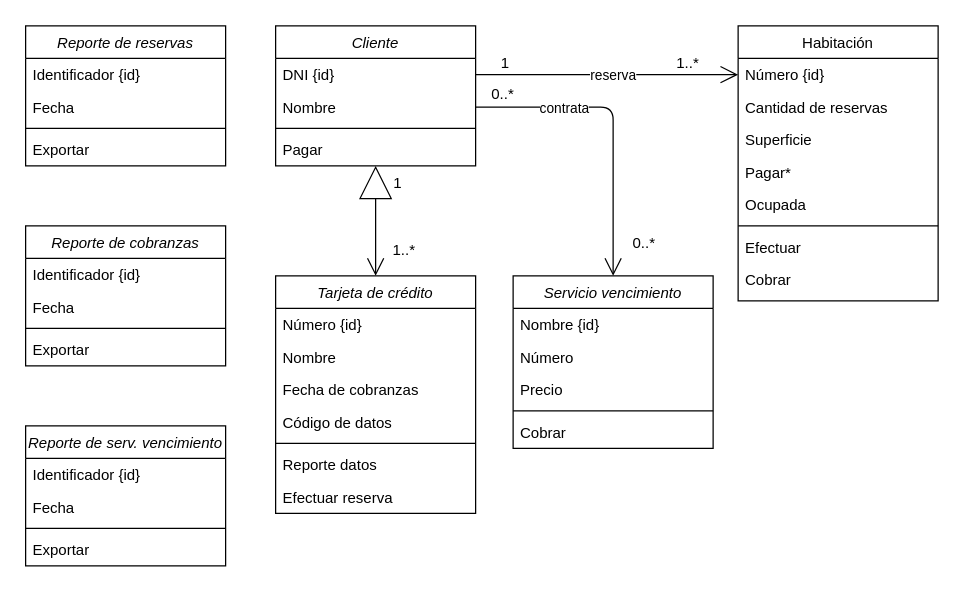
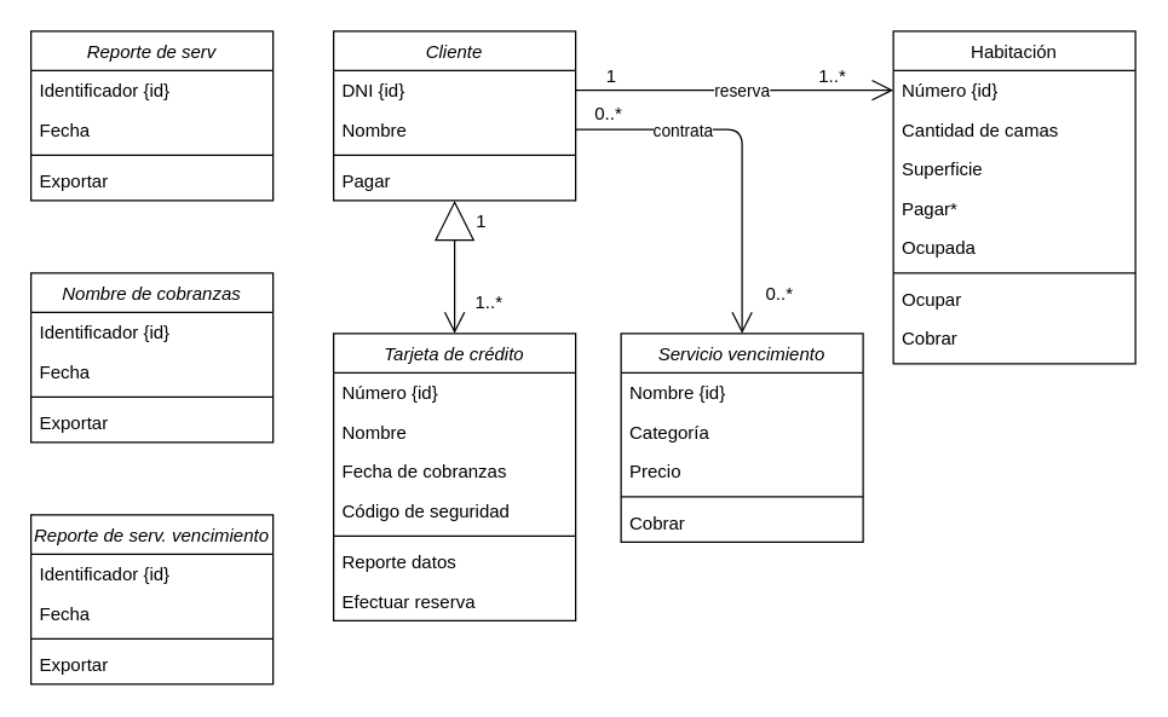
  <mxCell id="0" />
  <mxCell id="1" parent="0" />
- <mxCell id="2" value="Reporte de reservas" style="swimlane;fontStyle=2;align=center;verticalAlign=top;childLayout=stackLayout;horizontal=1;startSize=26;horizontalStack=0;resizeParent=1;resizeLast=0;collapsible=1;marginBottom=0;rounded=0;shadow=0;strokeWidth=1;" vertex="1" parent="1"><mxGeometry x="20" y="20" width="160" height="112" as="geometry"><mxRectangle x="230" y="140" width="160" height="26" as="alternateBounds" /></mxGeometry></mxCell>
+ <mxCell id="2" value="Reporte de serv" style="swimlane;fontStyle=2;align=center;verticalAlign=top;childLayout=stackLayout;horizontal=1;startSize=26;horizontalStack=0;resizeParent=1;resizeLast=0;collapsible=1;marginBottom=0;rounded=0;shadow=0;strokeWidth=1;" vertex="1" parent="1"><mxGeometry x="20" y="20" width="160" height="112" as="geometry"><mxRectangle x="230" y="140" width="160" height="26" as="alternateBounds" /></mxGeometry></mxCell>
  <mxCell id="3" value="Identificador {id}" style="text;align=left;verticalAlign=top;spacingLeft=4;spacingRight=4;overflow=hidden;rotatable=0;points=[[0,0.5],[1,0.5]];portConstraint=eastwest;rounded=0;shadow=0;html=0;" vertex="1" parent="2"><mxGeometry y="26" width="160" height="26" as="geometry" /></mxCell>
  <mxCell id="4" value="Fecha" style="text;align=left;verticalAlign=top;spacingLeft=4;spacingRight=4;overflow=hidden;rotatable=0;points=[[0,0.5],[1,0.5]];portConstraint=eastwest;" vertex="1" parent="2"><mxGeometry y="52" width="160" height="26" as="geometry" /></mxCell>
  <mxCell id="5" value="" style="line;html=1;strokeWidth=1;align=left;verticalAlign=middle;spacingTop=-1;spacingLeft=3;spacingRight=3;rotatable=0;labelPosition=right;points=[];portConstraint=eastwest;" vertex="1" parent="2"><mxGeometry y="78" width="160" height="8" as="geometry" /></mxCell>
  <mxCell id="6" value="Exportar" style="text;align=left;verticalAlign=top;spacingLeft=4;spacingRight=4;overflow=hidden;rotatable=0;points=[[0,0.5],[1,0.5]];portConstraint=eastwest;" vertex="1" parent="2"><mxGeometry y="86" width="160" height="26" as="geometry" /></mxCell>
- <mxCell id="7" value="Reporte de cobranzas" style="swimlane;fontStyle=2;align=center;verticalAlign=top;childLayout=stackLayout;horizontal=1;startSize=26;horizontalStack=0;resizeParent=1;resizeLast=0;collapsible=1;marginBottom=0;rounded=0;shadow=0;strokeWidth=1;" vertex="1" parent="1"><mxGeometry x="20" y="180" width="160" height="112" as="geometry"><mxRectangle x="230" y="140" width="160" height="26" as="alternateBounds" /></mxGeometry></mxCell>
+ <mxCell id="7" value="Nombre de cobranzas" style="swimlane;fontStyle=2;align=center;verticalAlign=top;childLayout=stackLayout;horizontal=1;startSize=26;horizontalStack=0;resizeParent=1;resizeLast=0;collapsible=1;marginBottom=0;rounded=0;shadow=0;strokeWidth=1;" vertex="1" parent="1"><mxGeometry x="20" y="180" width="160" height="112" as="geometry"><mxRectangle x="230" y="140" width="160" height="26" as="alternateBounds" /></mxGeometry></mxCell>
  <mxCell id="8" value="Identificador {id}" style="text;align=left;verticalAlign=top;spacingLeft=4;spacingRight=4;overflow=hidden;rotatable=0;points=[[0,0.5],[1,0.5]];portConstraint=eastwest;rounded=0;shadow=0;html=0;" vertex="1" parent="7"><mxGeometry y="26" width="160" height="26" as="geometry" /></mxCell>
  <mxCell id="9" value="Fecha" style="text;align=left;verticalAlign=top;spacingLeft=4;spacingRight=4;overflow=hidden;rotatable=0;points=[[0,0.5],[1,0.5]];portConstraint=eastwest;" vertex="1" parent="7"><mxGeometry y="52" width="160" height="26" as="geometry" /></mxCell>
  <mxCell id="10" value="" style="line;html=1;strokeWidth=1;align=left;verticalAlign=middle;spacingTop=-1;spacingLeft=3;spacingRight=3;rotatable=0;labelPosition=right;points=[];portConstraint=eastwest;" vertex="1" parent="7"><mxGeometry y="78" width="160" height="8" as="geometry" /></mxCell>
  <mxCell id="11" value="Exportar" style="text;align=left;verticalAlign=top;spacingLeft=4;spacingRight=4;overflow=hidden;rotatable=0;points=[[0,0.5],[1,0.5]];portConstraint=eastwest;" vertex="1" parent="7"><mxGeometry y="86" width="160" height="26" as="geometry" /></mxCell>
  <mxCell id="12" value="Reporte de serv. vencimiento" style="swimlane;fontStyle=2;align=center;verticalAlign=top;childLayout=stackLayout;horizontal=1;startSize=26;horizontalStack=0;resizeParent=1;resizeLast=0;collapsible=1;marginBottom=0;rounded=0;shadow=0;strokeWidth=1;" vertex="1" parent="1"><mxGeometry x="20" y="340" width="160" height="112" as="geometry"><mxRectangle x="230" y="140" width="160" height="26" as="alternateBounds" /></mxGeometry></mxCell>
  <mxCell id="13" value="Identificador {id}" style="text;align=left;verticalAlign=top;spacingLeft=4;spacingRight=4;overflow=hidden;rotatable=0;points=[[0,0.5],[1,0.5]];portConstraint=eastwest;rounded=0;shadow=0;html=0;" vertex="1" parent="12"><mxGeometry y="26" width="160" height="26" as="geometry" /></mxCell>
  <mxCell id="14" value="Fecha" style="text;align=left;verticalAlign=top;spacingLeft=4;spacingRight=4;overflow=hidden;rotatable=0;points=[[0,0.5],[1,0.5]];portConstraint=eastwest;" vertex="1" parent="12"><mxGeometry y="52" width="160" height="26" as="geometry" /></mxCell>
  <mxCell id="15" value="" style="line;html=1;strokeWidth=1;align=left;verticalAlign=middle;spacingTop=-1;spacingLeft=3;spacingRight=3;rotatable=0;labelPosition=right;points=[];portConstraint=eastwest;" vertex="1" parent="12"><mxGeometry y="78" width="160" height="8" as="geometry" /></mxCell>
  <mxCell id="16" value="Exportar" style="text;align=left;verticalAlign=top;spacingLeft=4;spacingRight=4;overflow=hidden;rotatable=0;points=[[0,0.5],[1,0.5]];portConstraint=eastwest;" vertex="1" parent="12"><mxGeometry y="86" width="160" height="26" as="geometry" /></mxCell>
  <mxCell id="17" value="Tarjeta de crédito" style="swimlane;fontStyle=2;align=center;verticalAlign=top;childLayout=stackLayout;horizontal=1;startSize=26;horizontalStack=0;resizeParent=1;resizeLast=0;collapsible=1;marginBottom=0;rounded=0;shadow=0;strokeWidth=1;" vertex="1" parent="1"><mxGeometry x="220" y="220" width="160" height="190" as="geometry"><mxRectangle x="230" y="140" width="160" height="26" as="alternateBounds" /></mxGeometry></mxCell>
  <mxCell id="18" value="Número {id}" style="text;align=left;verticalAlign=top;spacingLeft=4;spacingRight=4;overflow=hidden;rotatable=0;points=[[0,0.5],[1,0.5]];portConstraint=eastwest;rounded=0;shadow=0;html=0;" vertex="1" parent="17"><mxGeometry y="26" width="160" height="26" as="geometry" /></mxCell>
  <mxCell id="19" value="Nombre" style="text;align=left;verticalAlign=top;spacingLeft=4;spacingRight=4;overflow=hidden;rotatable=0;points=[[0,0.5],[1,0.5]];portConstraint=eastwest;" vertex="1" parent="17"><mxGeometry y="52" width="160" height="26" as="geometry" /></mxCell>
  <mxCell id="20" value="Fecha de cobranzas" style="text;align=left;verticalAlign=top;spacingLeft=4;spacingRight=4;overflow=hidden;rotatable=0;points=[[0,0.5],[1,0.5]];portConstraint=eastwest;rounded=0;shadow=0;html=0;" vertex="1" parent="17"><mxGeometry y="78" width="160" height="26" as="geometry" /></mxCell>
- <mxCell id="21" value="Código de datos" style="text;align=left;verticalAlign=top;spacingLeft=4;spacingRight=4;overflow=hidden;rotatable=0;points=[[0,0.5],[1,0.5]];portConstraint=eastwest;rounded=0;shadow=0;html=0;" vertex="1" parent="17"><mxGeometry y="104" width="160" height="26" as="geometry" /></mxCell>
+ <mxCell id="21" value="Código de seguridad" style="text;align=left;verticalAlign=top;spacingLeft=4;spacingRight=4;overflow=hidden;rotatable=0;points=[[0,0.5],[1,0.5]];portConstraint=eastwest;rounded=0;shadow=0;html=0;" vertex="1" parent="17"><mxGeometry y="104" width="160" height="26" as="geometry" /></mxCell>
  <mxCell id="22" value="" style="line;html=1;strokeWidth=1;align=left;verticalAlign=middle;spacingTop=-1;spacingLeft=3;spacingRight=3;rotatable=0;labelPosition=right;points=[];portConstraint=eastwest;" vertex="1" parent="17"><mxGeometry y="130" width="160" height="8" as="geometry" /></mxCell>
  <mxCell id="23" value="Reporte datos" style="text;align=left;verticalAlign=top;spacingLeft=4;spacingRight=4;overflow=hidden;rotatable=0;points=[[0,0.5],[1,0.5]];portConstraint=eastwest;" vertex="1" parent="17"><mxGeometry y="138" width="160" height="26" as="geometry" /></mxCell>
  <mxCell id="24" value="Efectuar reserva" style="text;align=left;verticalAlign=top;spacingLeft=4;spacingRight=4;overflow=hidden;rotatable=0;points=[[0,0.5],[1,0.5]];portConstraint=eastwest;" vertex="1" parent="17"><mxGeometry y="164" width="160" height="26" as="geometry" /></mxCell>
  <mxCell id="25" value="Servicio vencimiento" style="swimlane;fontStyle=2;align=center;verticalAlign=top;childLayout=stackLayout;horizontal=1;startSize=26;horizontalStack=0;resizeParent=1;resizeLast=0;collapsible=1;marginBottom=0;rounded=0;shadow=0;strokeWidth=1;" vertex="1" parent="1"><mxGeometry x="410" y="220" width="160" height="138" as="geometry"><mxRectangle x="230" y="140" width="160" height="26" as="alternateBounds" /></mxGeometry></mxCell>
  <mxCell id="26" value="Nombre {id}" style="text;align=left;verticalAlign=top;spacingLeft=4;spacingRight=4;overflow=hidden;rotatable=0;points=[[0,0.5],[1,0.5]];portConstraint=eastwest;" vertex="1" parent="25"><mxGeometry y="26" width="160" height="26" as="geometry" /></mxCell>
- <mxCell id="27" value="Número" style="text;align=left;verticalAlign=top;spacingLeft=4;spacingRight=4;overflow=hidden;rotatable=0;points=[[0,0.5],[1,0.5]];portConstraint=eastwest;rounded=0;shadow=0;html=0;" vertex="1" parent="25"><mxGeometry y="52" width="160" height="26" as="geometry" /></mxCell>
+ <mxCell id="27" value="Categoría" style="text;align=left;verticalAlign=top;spacingLeft=4;spacingRight=4;overflow=hidden;rotatable=0;points=[[0,0.5],[1,0.5]];portConstraint=eastwest;rounded=0;shadow=0;html=0;" vertex="1" parent="25"><mxGeometry y="52" width="160" height="26" as="geometry" /></mxCell>
  <mxCell id="28" value="Precio" style="text;align=left;verticalAlign=top;spacingLeft=4;spacingRight=4;overflow=hidden;rotatable=0;points=[[0,0.5],[1,0.5]];portConstraint=eastwest;rounded=0;shadow=0;html=0;" vertex="1" parent="25"><mxGeometry y="78" width="160" height="26" as="geometry" /></mxCell>
  <mxCell id="29" value="" style="line;html=1;strokeWidth=1;align=left;verticalAlign=middle;spacingTop=-1;spacingLeft=3;spacingRight=3;rotatable=0;labelPosition=right;points=[];portConstraint=eastwest;" vertex="1" parent="25"><mxGeometry y="104" width="160" height="8" as="geometry" /></mxCell>
  <mxCell id="30" value="Cobrar" style="text;align=left;verticalAlign=top;spacingLeft=4;spacingRight=4;overflow=hidden;rotatable=0;points=[[0,0.5],[1,0.5]];portConstraint=eastwest;" vertex="1" parent="25"><mxGeometry y="112" width="160" height="26" as="geometry" /></mxCell>
  <mxCell id="31" value="Habitación" style="swimlane;fontStyle=0;align=center;verticalAlign=top;childLayout=stackLayout;horizontal=1;startSize=26;horizontalStack=0;resizeParent=1;resizeLast=0;collapsible=1;marginBottom=0;rounded=0;shadow=0;strokeWidth=1;" parent="1" vertex="1"><mxGeometry x="590" y="20" width="160" height="220" as="geometry"><mxRectangle x="550" y="140" width="160" height="26" as="alternateBounds" /></mxGeometry></mxCell>
  <mxCell id="32" value="Número {id}" style="text;align=left;verticalAlign=top;spacingLeft=4;spacingRight=4;overflow=hidden;rotatable=0;points=[[0,0.5],[1,0.5]];portConstraint=eastwest;" parent="31" vertex="1"><mxGeometry y="26" width="160" height="26" as="geometry" /></mxCell>
- <mxCell id="33" value="Cantidad de reservas" style="text;align=left;verticalAlign=top;spacingLeft=4;spacingRight=4;overflow=hidden;rotatable=0;points=[[0,0.5],[1,0.5]];portConstraint=eastwest;rounded=0;shadow=0;html=0;" parent="31" vertex="1"><mxGeometry y="52" width="160" height="26" as="geometry" /></mxCell>
+ <mxCell id="33" value="Cantidad de camas" style="text;align=left;verticalAlign=top;spacingLeft=4;spacingRight=4;overflow=hidden;rotatable=0;points=[[0,0.5],[1,0.5]];portConstraint=eastwest;rounded=0;shadow=0;html=0;" parent="31" vertex="1"><mxGeometry y="52" width="160" height="26" as="geometry" /></mxCell>
  <mxCell id="34" value="Superficie" style="text;align=left;verticalAlign=top;spacingLeft=4;spacingRight=4;overflow=hidden;rotatable=0;points=[[0,0.5],[1,0.5]];portConstraint=eastwest;rounded=0;shadow=0;html=0;" parent="31" vertex="1"><mxGeometry y="78" width="160" height="26" as="geometry" /></mxCell>
  <mxCell id="35" value="Pagar*" style="text;align=left;verticalAlign=top;spacingLeft=4;spacingRight=4;overflow=hidden;rotatable=0;points=[[0,0.5],[1,0.5]];portConstraint=eastwest;rounded=0;shadow=0;html=0;" vertex="1" parent="31"><mxGeometry y="104" width="160" height="26" as="geometry" /></mxCell>
  <mxCell id="36" value="Ocupada" style="text;align=left;verticalAlign=top;spacingLeft=4;spacingRight=4;overflow=hidden;rotatable=0;points=[[0,0.5],[1,0.5]];portConstraint=eastwest;rounded=0;shadow=0;html=0;" vertex="1" parent="31"><mxGeometry y="130" width="160" height="26" as="geometry" /></mxCell>
  <mxCell id="37" value="" style="line;html=1;strokeWidth=1;align=left;verticalAlign=middle;spacingTop=-1;spacingLeft=3;spacingRight=3;rotatable=0;labelPosition=right;points=[];portConstraint=eastwest;" parent="31" vertex="1"><mxGeometry y="156" width="160" height="8" as="geometry" /></mxCell>
- <mxCell id="38" value="Efectuar" style="text;align=left;verticalAlign=top;spacingLeft=4;spacingRight=4;overflow=hidden;rotatable=0;points=[[0,0.5],[1,0.5]];portConstraint=eastwest;" parent="31" vertex="1"><mxGeometry y="164" width="160" height="26" as="geometry" /></mxCell>
+ <mxCell id="38" value="Ocupar" style="text;align=left;verticalAlign=top;spacingLeft=4;spacingRight=4;overflow=hidden;rotatable=0;points=[[0,0.5],[1,0.5]];portConstraint=eastwest;" parent="31" vertex="1"><mxGeometry y="164" width="160" height="26" as="geometry" /></mxCell>
  <mxCell id="39" value="Cobrar" style="text;align=left;verticalAlign=top;spacingLeft=4;spacingRight=4;overflow=hidden;rotatable=0;points=[[0,0.5],[1,0.5]];portConstraint=eastwest;" vertex="1" parent="31"><mxGeometry y="190" width="160" height="26" as="geometry" /></mxCell>
  <mxCell id="40" value="Cliente" style="swimlane;fontStyle=2;align=center;verticalAlign=top;childLayout=stackLayout;horizontal=1;startSize=26;horizontalStack=0;resizeParent=1;resizeLast=0;collapsible=1;marginBottom=0;rounded=0;shadow=0;strokeWidth=1;" parent="1" vertex="1"><mxGeometry x="220" y="20" width="160" height="112" as="geometry"><mxRectangle x="230" y="140" width="160" height="26" as="alternateBounds" /></mxGeometry></mxCell>
  <mxCell id="41" value="DNI {id}" style="text;align=left;verticalAlign=top;spacingLeft=4;spacingRight=4;overflow=hidden;rotatable=0;points=[[0,0.5],[1,0.5]];portConstraint=eastwest;" parent="40" vertex="1"><mxGeometry y="26" width="160" height="26" as="geometry" /></mxCell>
  <mxCell id="42" value="Nombre" style="text;align=left;verticalAlign=top;spacingLeft=4;spacingRight=4;overflow=hidden;rotatable=0;points=[[0,0.5],[1,0.5]];portConstraint=eastwest;rounded=0;shadow=0;html=0;" parent="40" vertex="1"><mxGeometry y="52" width="160" height="26" as="geometry" /></mxCell>
  <mxCell id="43" value="" style="line;html=1;strokeWidth=1;align=left;verticalAlign=middle;spacingTop=-1;spacingLeft=3;spacingRight=3;rotatable=0;labelPosition=right;points=[];portConstraint=eastwest;" parent="40" vertex="1"><mxGeometry y="78" width="160" height="8" as="geometry" /></mxCell>
  <mxCell id="44" value="Pagar" style="text;align=left;verticalAlign=top;spacingLeft=4;spacingRight=4;overflow=hidden;rotatable=0;points=[[0,0.5],[1,0.5]];portConstraint=eastwest;" parent="40" vertex="1"><mxGeometry y="86" width="160" height="26" as="geometry" /></mxCell>
  <mxCell id="45" value="" style="endArrow=block;endFill=0;endSize=24;html=1;exitX=0.5;exitY=0;exitDx=0;exitDy=0;entryX=0.5;entryY=1;entryDx=0;entryDy=0;startArrow=open;startFill=0;startSize=12;" edge="1" parent="1" source="17" target="40"><mxGeometry width="160" relative="1" as="geometry"><mxPoint x="370" y="180" as="sourcePoint" /><mxPoint x="303" y="170" as="targetPoint" /></mxGeometry></mxCell>
  <mxCell id="46" value="" style="endArrow=open;endFill=1;endSize=12;html=1;entryX=0;entryY=0.5;entryDx=0;entryDy=0;exitX=1;exitY=0.5;exitDx=0;exitDy=0;" edge="1" parent="1" source="41" target="32"><mxGeometry width="160" relative="1" as="geometry"><mxPoint x="380" y="50" as="sourcePoint" /><mxPoint x="540" y="50" as="targetPoint" /></mxGeometry></mxCell>
  <mxCell id="47" value="reserva" style="edgeLabel;html=1;align=center;verticalAlign=middle;resizable=0;points=[];" vertex="1" connectable="0" parent="46"><mxGeometry x="-0.181" y="1" relative="1" as="geometry"><mxPoint x="23.79" y="1" as="offset" /></mxGeometry></mxCell>
  <mxCell id="48" value="1" style="text;html=1;strokeColor=none;fillColor=none;align=center;verticalAlign=middle;whiteSpace=wrap;rounded=0;" vertex="1" parent="1"><mxGeometry x="384" y="40" width="40" height="20" as="geometry" /></mxCell>
  <mxCell id="49" value="1..*" style="text;html=1;strokeColor=none;fillColor=none;align=center;verticalAlign=middle;whiteSpace=wrap;rounded=0;" vertex="1" parent="1"><mxGeometry x="530" y="40" width="40" height="20" as="geometry" /></mxCell>
  <mxCell id="50" value="" style="endArrow=open;endFill=1;endSize=12;html=1;exitX=1;exitY=0.5;exitDx=0;exitDy=0;entryX=0.5;entryY=0;entryDx=0;entryDy=0;" edge="1" parent="1" source="42" target="25"><mxGeometry width="160" relative="1" as="geometry"><mxPoint x="390" y="100" as="sourcePoint" /><mxPoint x="550" y="100" as="targetPoint" /><Array as="points"><mxPoint x="490" y="85" /></Array></mxGeometry></mxCell>
  <mxCell id="51" value="contrata" style="edgeLabel;html=1;align=center;verticalAlign=middle;resizable=0;points=[];" vertex="1" connectable="0" parent="50"><mxGeometry x="-0.612" relative="1" as="geometry"><mxPoint x="22.41" as="offset" /></mxGeometry></mxCell>
  <mxCell id="52" value="&lt;font style=&quot;font-size: 12px&quot;&gt;0..*&lt;/font&gt;" style="text;html=1;strokeColor=none;fillColor=none;align=center;verticalAlign=middle;whiteSpace=wrap;rounded=0;fontSize=12;" vertex="1" parent="1"><mxGeometry x="382" y="65" width="40" height="20" as="geometry" /></mxCell>
  <mxCell id="53" value="0..*" style="text;html=1;strokeColor=none;fillColor=none;align=center;verticalAlign=middle;whiteSpace=wrap;rounded=0;fontSize=12;" vertex="1" parent="1"><mxGeometry x="495" y="184" width="40" height="20" as="geometry" /></mxCell>
  <mxCell id="54" value="1" style="text;html=1;strokeColor=none;fillColor=none;align=center;verticalAlign=middle;whiteSpace=wrap;rounded=0;fontSize=12;" vertex="1" parent="1"><mxGeometry x="298" y="136" width="40" height="20" as="geometry" /></mxCell>
  <mxCell id="55" value="1..*" style="text;html=1;strokeColor=none;fillColor=none;align=center;verticalAlign=middle;whiteSpace=wrap;rounded=0;fontSize=12;" vertex="1" parent="1"><mxGeometry x="303" y="190" width="40" height="20" as="geometry" /></mxCell>
